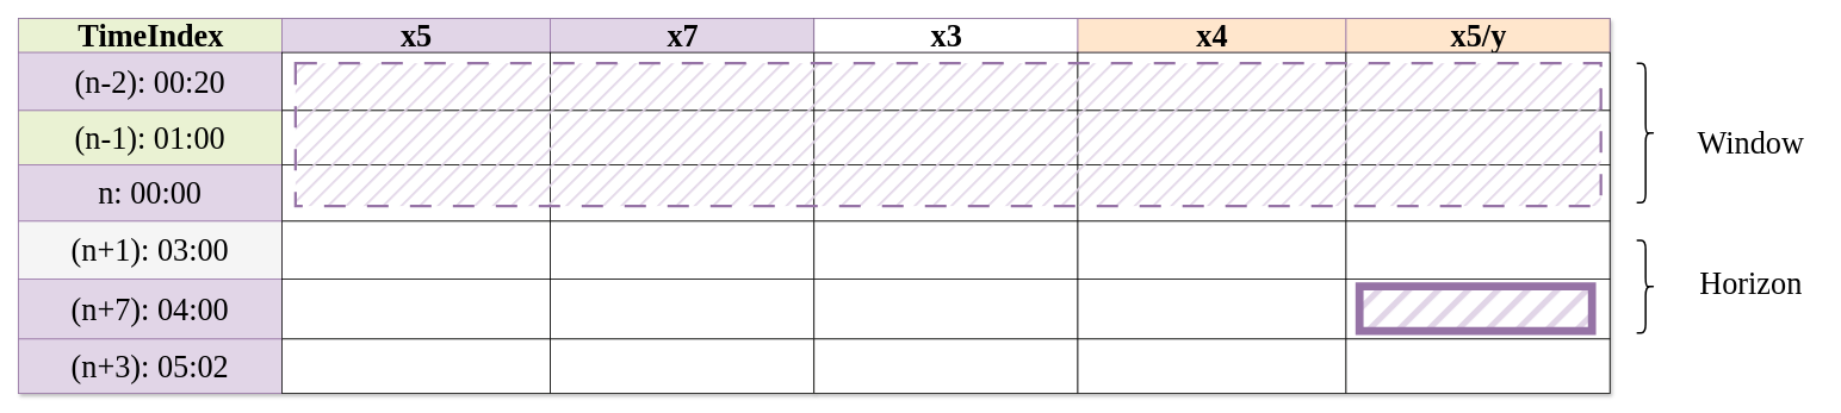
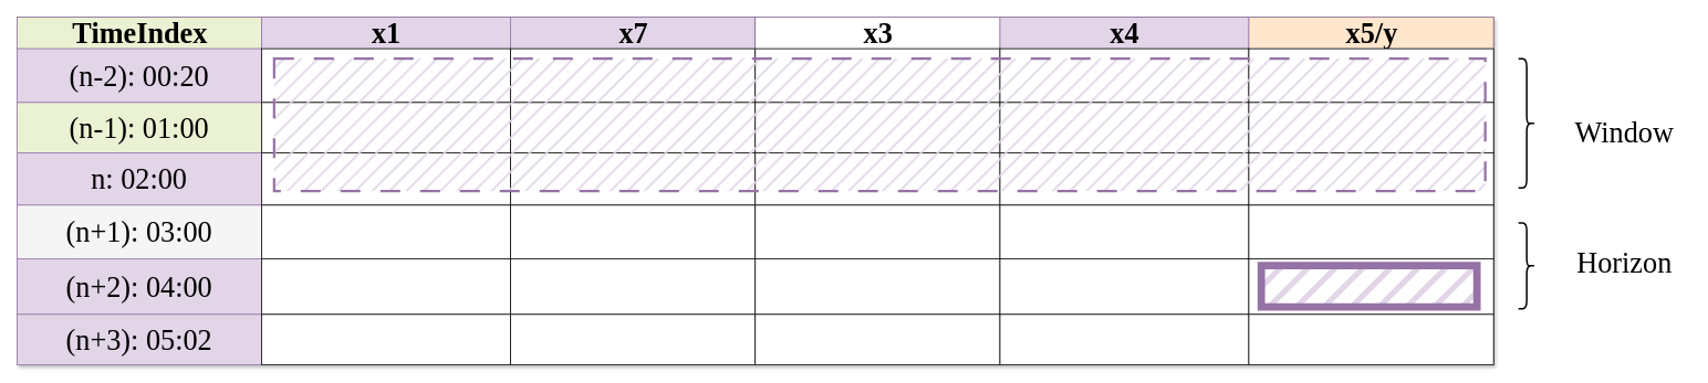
  <mxCell id="0" />
  <mxCell id="1" parent="0" />
  <mxCell id="2" value="Assets" style="childLayout=tableLayout;recursiveResize=0;shadow=1;fontFamily=Garamond;fontSize=35;movable=0;resizable=0;rotatable=0;deletable=0;editable=0;connectable=0;" vertex="1" parent="1"><mxGeometry x="20" y="20" width="890" height="420" as="geometry" /></mxCell>
  <mxCell id="3" style="shape=tableRow;horizontal=0;startSize=0;swimlaneHead=0;swimlaneBody=0;top=0;left=0;bottom=0;right=0;dropTarget=0;collapsible=0;recursiveResize=0;expand=0;fontStyle=0;strokeColor=#6c8ebf;fillColor=#dae8fc;fontFamily=Garamond;fontSize=35;movable=0;resizable=0;rotatable=0;deletable=0;editable=0;connectable=0;" vertex="1" parent="2"><mxGeometry width="890" height="38" as="geometry" /></mxCell>
  <mxCell id="4" value="TimeIndex" style="connectable=0;recursiveResize=0;strokeColor=#9673a6;fillColor=#eaf2d3;align=center;fontStyle=1;html=1;fontFamily=Garamond;fontSize=35;movable=0;resizable=0;rotatable=0;deletable=0;editable=0;" vertex="1" parent="3"><mxGeometry width="295" height="38" as="geometry"><mxRectangle width="295" height="38" as="alternateBounds" /></mxGeometry></mxCell>
- <mxCell id="5" value="x5" style="connectable=0;recursiveResize=0;strokeColor=#9673a6;fillColor=#e1d5e7;align=center;fontStyle=1;html=1;fontFamily=Garamond;fontSize=35;movable=0;resizable=0;rotatable=0;deletable=0;editable=0;" vertex="1" parent="3"><mxGeometry x="295" width="300" height="38" as="geometry"><mxRectangle width="300" height="38" as="alternateBounds" /></mxGeometry></mxCell>
+ <mxCell id="5" value="x1" style="connectable=0;recursiveResize=0;strokeColor=#9673a6;fillColor=#e1d5e7;align=center;fontStyle=1;html=1;fontFamily=Garamond;fontSize=35;movable=0;resizable=0;rotatable=0;deletable=0;editable=0;" vertex="1" parent="3"><mxGeometry x="295" width="300" height="38" as="geometry"><mxRectangle width="300" height="38" as="alternateBounds" /></mxGeometry></mxCell>
  <mxCell id="6" value="x7" style="connectable=0;recursiveResize=0;strokeColor=#9673a6;fillColor=#e1d5e7;align=center;fontStyle=1;html=1;fontFamily=Garamond;fontSize=35;movable=0;resizable=0;rotatable=0;deletable=0;editable=0;" vertex="1" parent="3"><mxGeometry x="595" width="295" height="38" as="geometry"><mxRectangle width="295" height="38" as="alternateBounds" /></mxGeometry></mxCell>
  <mxCell id="7" value="" style="shape=tableRow;horizontal=0;startSize=0;swimlaneHead=0;swimlaneBody=0;top=0;left=0;bottom=0;right=0;dropTarget=0;collapsible=0;recursiveResize=0;expand=0;fontStyle=0;strokeColor=inherit;fillColor=#ffffff;fontFamily=Garamond;fontSize=35;movable=0;resizable=0;rotatable=0;deletable=0;editable=0;connectable=0;" vertex="1" parent="2"><mxGeometry y="38" width="890" height="65" as="geometry" /></mxCell>
  <mxCell id="8" value="(n-2): 00:20" style="connectable=0;recursiveResize=0;strokeColor=#9673a6;fillColor=#e1d5e7;align=center;whiteSpace=wrap;html=1;fontFamily=Garamond;fontSize=35;movable=0;resizable=0;rotatable=0;deletable=0;editable=0;" vertex="1" parent="7"><mxGeometry width="295" height="65" as="geometry"><mxRectangle width="295" height="65" as="alternateBounds" /></mxGeometry></mxCell>
  <mxCell id="9" value="" style="connectable=0;recursiveResize=0;strokeColor=inherit;fillColor=inherit;align=center;whiteSpace=wrap;html=1;fontFamily=Garamond;fontSize=35;movable=0;resizable=0;rotatable=0;deletable=0;editable=0;" vertex="1" parent="7"><mxGeometry x="295" width="300" height="65" as="geometry"><mxRectangle width="300" height="65" as="alternateBounds" /></mxGeometry></mxCell>
  <mxCell id="10" value="" style="connectable=0;recursiveResize=0;align=center;whiteSpace=wrap;html=1;fontFamily=Garamond;fontSize=35;movable=0;resizable=0;rotatable=0;deletable=0;editable=0;" vertex="1" parent="7"><mxGeometry x="595" width="295" height="65" as="geometry"><mxRectangle width="295" height="65" as="alternateBounds" /></mxGeometry></mxCell>
  <mxCell id="11" value="" style="shape=tableRow;horizontal=0;startSize=0;swimlaneHead=0;swimlaneBody=0;top=0;left=0;bottom=0;right=0;dropTarget=0;collapsible=0;recursiveResize=0;expand=0;fontStyle=1;strokeColor=inherit;fillColor=#EAF2D3;fontFamily=Garamond;fontSize=35;movable=0;resizable=0;rotatable=0;deletable=0;editable=0;connectable=0;" vertex="1" parent="2"><mxGeometry y="103" width="890" height="61" as="geometry" /></mxCell>
  <mxCell id="12" value="(n-1): 01:00" style="connectable=0;recursiveResize=0;whiteSpace=wrap;html=1;fillColor=#eaf2d3;strokeColor=#9673a6;fontFamily=Garamond;fontSize=35;movable=0;resizable=0;rotatable=0;deletable=0;editable=0;" vertex="1" parent="11"><mxGeometry width="295" height="61" as="geometry"><mxRectangle width="295" height="61" as="alternateBounds" /></mxGeometry></mxCell>
  <mxCell id="13" value="" style="connectable=0;recursiveResize=0;whiteSpace=wrap;html=1;fontFamily=Garamond;fontSize=35;movable=0;resizable=0;rotatable=0;deletable=0;editable=0;" vertex="1" parent="11"><mxGeometry x="295" width="300" height="61" as="geometry"><mxRectangle width="300" height="61" as="alternateBounds" /></mxGeometry></mxCell>
  <mxCell id="14" value="" style="connectable=0;recursiveResize=0;whiteSpace=wrap;html=1;fontFamily=Garamond;fontSize=35;movable=0;resizable=0;rotatable=0;deletable=0;editable=0;" vertex="1" parent="11"><mxGeometry x="595" width="295" height="61" as="geometry"><mxRectangle width="295" height="61" as="alternateBounds" /></mxGeometry></mxCell>
  <mxCell id="15" value="" style="shape=tableRow;horizontal=0;startSize=0;swimlaneHead=0;swimlaneBody=0;top=0;left=0;bottom=0;right=0;dropTarget=0;collapsible=0;recursiveResize=0;expand=0;fontStyle=1;strokeColor=inherit;fillColor=#EAF2D3;fontFamily=Garamond;fontSize=35;movable=0;resizable=0;rotatable=0;deletable=0;editable=0;connectable=0;" vertex="1" parent="2"><mxGeometry y="164" width="890" height="63" as="geometry" /></mxCell>
- <mxCell id="16" value="n: 00:00" style="connectable=0;recursiveResize=0;whiteSpace=wrap;html=1;fillColor=#e1d5e7;strokeColor=#9673a6;fontFamily=Garamond;fontSize=35;movable=0;resizable=0;rotatable=0;deletable=0;editable=0;" vertex="1" parent="15"><mxGeometry width="295" height="63" as="geometry"><mxRectangle width="295" height="63" as="alternateBounds" /></mxGeometry></mxCell>
+ <mxCell id="16" value="n: 02:00" style="connectable=0;recursiveResize=0;whiteSpace=wrap;html=1;fillColor=#e1d5e7;strokeColor=#9673a6;fontFamily=Garamond;fontSize=35;movable=0;resizable=0;rotatable=0;deletable=0;editable=0;" vertex="1" parent="15"><mxGeometry width="295" height="63" as="geometry"><mxRectangle width="295" height="63" as="alternateBounds" /></mxGeometry></mxCell>
  <mxCell id="17" value="" style="connectable=0;recursiveResize=0;whiteSpace=wrap;html=1;fontFamily=Garamond;fontSize=35;movable=0;resizable=0;rotatable=0;deletable=0;editable=0;" vertex="1" parent="15"><mxGeometry x="295" width="300" height="63" as="geometry"><mxRectangle width="300" height="63" as="alternateBounds" /></mxGeometry></mxCell>
  <mxCell id="18" value="" style="connectable=0;recursiveResize=0;whiteSpace=wrap;html=1;fontFamily=Garamond;fontSize=35;movable=0;resizable=0;rotatable=0;deletable=0;editable=0;" vertex="1" parent="15"><mxGeometry x="595" width="295" height="63" as="geometry"><mxRectangle width="295" height="63" as="alternateBounds" /></mxGeometry></mxCell>
  <mxCell id="19" value="" style="shape=tableRow;horizontal=0;startSize=0;swimlaneHead=0;swimlaneBody=0;top=0;left=0;bottom=0;right=0;dropTarget=0;collapsible=0;recursiveResize=0;expand=0;fontStyle=0;strokeColor=inherit;fillColor=#ffffff;fontFamily=Garamond;fontSize=35;movable=0;resizable=0;rotatable=0;deletable=0;editable=0;connectable=0;" vertex="1" parent="2"><mxGeometry y="227" width="890" height="65" as="geometry" /></mxCell>
  <mxCell id="20" value="(n+1): 03:00" style="connectable=0;recursiveResize=0;strokeColor=#9673a6;fillColor=#f5f5f5;fontStyle=0;align=center;whiteSpace=wrap;html=1;fontFamily=Garamond;fontSize=35;movable=0;resizable=0;rotatable=0;deletable=0;editable=0;" vertex="1" parent="19"><mxGeometry width="295" height="65" as="geometry"><mxRectangle width="295" height="65" as="alternateBounds" /></mxGeometry></mxCell>
  <mxCell id="21" value="" style="connectable=0;recursiveResize=0;strokeColor=inherit;fillColor=inherit;fontStyle=0;align=center;whiteSpace=wrap;html=1;fontFamily=Garamond;fontSize=35;movable=0;resizable=0;rotatable=0;deletable=0;editable=0;" vertex="1" parent="19"><mxGeometry x="295" width="300" height="65" as="geometry"><mxRectangle width="300" height="65" as="alternateBounds" /></mxGeometry></mxCell>
  <mxCell id="22" value="" style="connectable=0;recursiveResize=0;strokeColor=inherit;fillColor=inherit;fontStyle=0;align=center;whiteSpace=wrap;html=1;fontFamily=Garamond;fontSize=35;movable=0;resizable=0;rotatable=0;deletable=0;editable=0;" vertex="1" parent="19"><mxGeometry x="595" width="295" height="65" as="geometry"><mxRectangle width="295" height="65" as="alternateBounds" /></mxGeometry></mxCell>
  <mxCell id="23" value="" style="shape=tableRow;horizontal=0;startSize=0;swimlaneHead=0;swimlaneBody=0;top=0;left=0;bottom=0;right=0;dropTarget=0;collapsible=0;recursiveResize=0;expand=0;fontStyle=0;strokeColor=inherit;fillColor=#ffffff;fontFamily=Garamond;fontSize=35;movable=0;resizable=0;rotatable=0;deletable=0;editable=0;connectable=0;" vertex="1" parent="2"><mxGeometry y="292" width="890" height="67" as="geometry" /></mxCell>
- <mxCell id="24" value="(n+7): 04:00" style="connectable=0;recursiveResize=0;strokeColor=#9673a6;fillColor=#e1d5e7;fontStyle=0;align=center;whiteSpace=wrap;html=1;fontFamily=Garamond;fontSize=35;movable=0;resizable=0;rotatable=0;deletable=0;editable=0;" vertex="1" parent="23"><mxGeometry width="295" height="67" as="geometry"><mxRectangle width="295" height="67" as="alternateBounds" /></mxGeometry></mxCell>
+ <mxCell id="24" value="(n+2): 04:00" style="connectable=0;recursiveResize=0;strokeColor=#9673a6;fillColor=#e1d5e7;fontStyle=0;align=center;whiteSpace=wrap;html=1;fontFamily=Garamond;fontSize=35;movable=0;resizable=0;rotatable=0;deletable=0;editable=0;" vertex="1" parent="23"><mxGeometry width="295" height="67" as="geometry"><mxRectangle width="295" height="67" as="alternateBounds" /></mxGeometry></mxCell>
  <mxCell id="25" value="" style="connectable=0;recursiveResize=0;strokeColor=inherit;fillColor=inherit;fontStyle=0;align=center;whiteSpace=wrap;html=1;fontFamily=Garamond;fontSize=35;movable=0;resizable=0;rotatable=0;deletable=0;editable=0;" vertex="1" parent="23"><mxGeometry x="295" width="300" height="67" as="geometry"><mxRectangle width="300" height="67" as="alternateBounds" /></mxGeometry></mxCell>
  <mxCell id="26" value="" style="connectable=0;recursiveResize=0;strokeColor=inherit;fillColor=inherit;fontStyle=0;align=center;whiteSpace=wrap;html=1;fontFamily=Garamond;fontSize=35;movable=0;resizable=0;rotatable=0;deletable=0;editable=0;" vertex="1" parent="23"><mxGeometry x="595" width="295" height="67" as="geometry"><mxRectangle width="295" height="67" as="alternateBounds" /></mxGeometry></mxCell>
  <mxCell id="27" value="" style="shape=tableRow;horizontal=0;startSize=0;swimlaneHead=0;swimlaneBody=0;top=0;left=0;bottom=0;right=0;dropTarget=0;collapsible=0;recursiveResize=0;expand=0;fontStyle=1;strokeColor=inherit;fillColor=#EAF2D3;fontFamily=Garamond;fontSize=35;movable=0;resizable=0;rotatable=0;deletable=0;editable=0;connectable=0;" vertex="1" parent="2"><mxGeometry y="359" width="890" height="61" as="geometry" /></mxCell>
  <mxCell id="28" value="(n+3): 05:02" style="connectable=0;recursiveResize=0;whiteSpace=wrap;html=1;fillColor=#e1d5e7;strokeColor=#9673a6;fontFamily=Garamond;fontSize=35;movable=0;resizable=0;rotatable=0;deletable=0;editable=0;" vertex="1" parent="27"><mxGeometry width="295" height="61" as="geometry"><mxRectangle width="295" height="61" as="alternateBounds" /></mxGeometry></mxCell>
  <mxCell id="29" value="" style="connectable=0;recursiveResize=0;whiteSpace=wrap;html=1;fontFamily=Garamond;fontSize=35;movable=0;resizable=0;rotatable=0;deletable=0;editable=0;" vertex="1" parent="27"><mxGeometry x="295" width="300" height="61" as="geometry"><mxRectangle width="300" height="61" as="alternateBounds" /></mxGeometry></mxCell>
  <mxCell id="30" value="" style="connectable=0;recursiveResize=0;whiteSpace=wrap;html=1;fontFamily=Garamond;fontSize=35;movable=0;resizable=0;rotatable=0;deletable=0;editable=0;" vertex="1" parent="27"><mxGeometry x="595" width="295" height="61" as="geometry"><mxRectangle width="295" height="61" as="alternateBounds" /></mxGeometry></mxCell>
  <mxCell id="31" value="Horizon" style="text;align=center;verticalAlign=middle;rounded=0;fontFamily=Garamond;html=1;whiteSpace=wrap;fontSize=35;rotation=0;strokeWidth=2;movable=0;resizable=0;rotatable=0;deletable=0;editable=0;connectable=0;" vertex="1" parent="1"><mxGeometry x="1880" y="268.56" width="156.07" height="97.12" as="geometry" /></mxCell>
  <mxCell id="32" value="Assets" style="childLayout=tableLayout;recursiveResize=0;shadow=1;fontFamily=Garamond;fontSize=35;movable=0;resizable=0;rotatable=0;deletable=0;editable=0;connectable=0;" vertex="1" parent="1"><mxGeometry x="910" y="20" width="890" height="420" as="geometry" /></mxCell>
  <mxCell id="33" style="shape=tableRow;horizontal=0;startSize=0;swimlaneHead=0;swimlaneBody=0;top=0;left=0;bottom=0;right=0;dropTarget=0;collapsible=0;recursiveResize=0;expand=0;fontStyle=0;strokeColor=#6c8ebf;fillColor=#dae8fc;fontFamily=Garamond;fontSize=35;movable=0;resizable=0;rotatable=0;deletable=0;editable=0;connectable=0;" vertex="1" parent="32"><mxGeometry width="890" height="38" as="geometry" /></mxCell>
  <mxCell id="34" value="x3" style="connectable=0;recursiveResize=0;strokeColor=#9673a6;fillColor=#ffffff;align=center;fontStyle=1;html=1;fontFamily=Garamond;fontSize=35;movable=0;resizable=0;rotatable=0;deletable=0;editable=0;" vertex="1" parent="33"><mxGeometry width="295" height="38" as="geometry"><mxRectangle width="295" height="38" as="alternateBounds" /></mxGeometry></mxCell>
- <mxCell id="35" value="x4" style="connectable=0;recursiveResize=0;strokeColor=#9673a6;fillColor=#ffe6cc;align=center;fontStyle=1;html=1;fontFamily=Garamond;fontSize=35;movable=0;resizable=0;rotatable=0;deletable=0;editable=0;" vertex="1" parent="33"><mxGeometry x="295" width="300" height="38" as="geometry"><mxRectangle width="300" height="38" as="alternateBounds" /></mxGeometry></mxCell>
+ <mxCell id="35" value="x4" style="connectable=0;recursiveResize=0;strokeColor=#9673a6;fillColor=#e1d5e7;align=center;fontStyle=1;html=1;fontFamily=Garamond;fontSize=35;movable=0;resizable=0;rotatable=0;deletable=0;editable=0;" vertex="1" parent="33"><mxGeometry x="295" width="300" height="38" as="geometry"><mxRectangle width="300" height="38" as="alternateBounds" /></mxGeometry></mxCell>
  <mxCell id="36" value="x5/y" style="connectable=0;recursiveResize=0;strokeColor=#9673a6;fillColor=#ffe6cc;align=center;fontStyle=1;html=1;fontFamily=Garamond;fontSize=35;movable=0;resizable=0;rotatable=0;deletable=0;editable=0;" vertex="1" parent="33"><mxGeometry x="595" width="295" height="38" as="geometry"><mxRectangle width="295" height="38" as="alternateBounds" /></mxGeometry></mxCell>
  <mxCell id="37" value="" style="shape=tableRow;horizontal=0;startSize=0;swimlaneHead=0;swimlaneBody=0;top=0;left=0;bottom=0;right=0;dropTarget=0;collapsible=0;recursiveResize=0;expand=0;fontStyle=0;strokeColor=inherit;fillColor=#ffffff;fontFamily=Garamond;fontSize=35;movable=0;resizable=0;rotatable=0;deletable=0;editable=0;connectable=0;" vertex="1" parent="32"><mxGeometry y="38" width="890" height="65" as="geometry" /></mxCell>
  <mxCell id="38" value="" style="connectable=0;recursiveResize=0;align=center;whiteSpace=wrap;html=1;fontFamily=Garamond;fontSize=35;movable=0;resizable=0;rotatable=0;deletable=0;editable=0;" vertex="1" parent="37"><mxGeometry width="295" height="65" as="geometry"><mxRectangle width="295" height="65" as="alternateBounds" /></mxGeometry></mxCell>
  <mxCell id="39" value="" style="connectable=0;recursiveResize=0;strokeColor=inherit;fillColor=inherit;align=center;whiteSpace=wrap;html=1;fontFamily=Garamond;fontSize=35;movable=0;resizable=0;rotatable=0;deletable=0;editable=0;" vertex="1" parent="37"><mxGeometry x="295" width="300" height="65" as="geometry"><mxRectangle width="300" height="65" as="alternateBounds" /></mxGeometry></mxCell>
  <mxCell id="40" value="" style="connectable=0;recursiveResize=0;align=center;whiteSpace=wrap;html=1;fontFamily=Garamond;fontSize=35;movable=0;resizable=0;rotatable=0;deletable=0;editable=0;" vertex="1" parent="37"><mxGeometry x="595" width="295" height="65" as="geometry"><mxRectangle width="295" height="65" as="alternateBounds" /></mxGeometry></mxCell>
  <mxCell id="41" value="" style="shape=tableRow;horizontal=0;startSize=0;swimlaneHead=0;swimlaneBody=0;top=0;left=0;bottom=0;right=0;dropTarget=0;collapsible=0;recursiveResize=0;expand=0;fontStyle=1;strokeColor=inherit;fillColor=#EAF2D3;fontFamily=Garamond;fontSize=35;movable=0;resizable=0;rotatable=0;deletable=0;editable=0;connectable=0;" vertex="1" parent="32"><mxGeometry y="103" width="890" height="61" as="geometry" /></mxCell>
  <mxCell id="42" value="" style="connectable=0;recursiveResize=0;whiteSpace=wrap;html=1;fontFamily=Garamond;fontSize=35;movable=0;resizable=0;rotatable=0;deletable=0;editable=0;" vertex="1" parent="41"><mxGeometry width="295" height="61" as="geometry"><mxRectangle width="295" height="61" as="alternateBounds" /></mxGeometry></mxCell>
  <mxCell id="43" value="" style="connectable=0;recursiveResize=0;whiteSpace=wrap;html=1;fontFamily=Garamond;fontSize=35;movable=0;resizable=0;rotatable=0;deletable=0;editable=0;" vertex="1" parent="41"><mxGeometry x="295" width="300" height="61" as="geometry"><mxRectangle width="300" height="61" as="alternateBounds" /></mxGeometry></mxCell>
  <mxCell id="44" value="" style="connectable=0;recursiveResize=0;whiteSpace=wrap;html=1;fontFamily=Garamond;fontSize=35;movable=0;resizable=0;rotatable=0;deletable=0;editable=0;" vertex="1" parent="41"><mxGeometry x="595" width="295" height="61" as="geometry"><mxRectangle width="295" height="61" as="alternateBounds" /></mxGeometry></mxCell>
  <mxCell id="45" value="" style="shape=tableRow;horizontal=0;startSize=0;swimlaneHead=0;swimlaneBody=0;top=0;left=0;bottom=0;right=0;dropTarget=0;collapsible=0;recursiveResize=0;expand=0;fontStyle=1;strokeColor=inherit;fillColor=#EAF2D3;fontFamily=Garamond;fontSize=35;movable=0;resizable=0;rotatable=0;deletable=0;editable=0;connectable=0;" vertex="1" parent="32"><mxGeometry y="164" width="890" height="63" as="geometry" /></mxCell>
  <mxCell id="46" value="" style="connectable=0;recursiveResize=0;whiteSpace=wrap;html=1;fontFamily=Garamond;fontSize=35;movable=0;resizable=0;rotatable=0;deletable=0;editable=0;" vertex="1" parent="45"><mxGeometry width="295" height="63" as="geometry"><mxRectangle width="295" height="63" as="alternateBounds" /></mxGeometry></mxCell>
  <mxCell id="47" value="" style="connectable=0;recursiveResize=0;whiteSpace=wrap;html=1;fontFamily=Garamond;fontSize=35;movable=0;resizable=0;rotatable=0;deletable=0;editable=0;" vertex="1" parent="45"><mxGeometry x="295" width="300" height="63" as="geometry"><mxRectangle width="300" height="63" as="alternateBounds" /></mxGeometry></mxCell>
  <mxCell id="48" value="" style="connectable=0;recursiveResize=0;whiteSpace=wrap;html=1;fontFamily=Garamond;fontSize=35;movable=0;resizable=0;rotatable=0;deletable=0;editable=0;" vertex="1" parent="45"><mxGeometry x="595" width="295" height="63" as="geometry"><mxRectangle width="295" height="63" as="alternateBounds" /></mxGeometry></mxCell>
  <mxCell id="49" value="" style="shape=tableRow;horizontal=0;startSize=0;swimlaneHead=0;swimlaneBody=0;top=0;left=0;bottom=0;right=0;dropTarget=0;collapsible=0;recursiveResize=0;expand=0;fontStyle=0;strokeColor=inherit;fillColor=#ffffff;fontFamily=Garamond;fontSize=35;movable=0;resizable=0;rotatable=0;deletable=0;editable=0;connectable=0;" vertex="1" parent="32"><mxGeometry y="227" width="890" height="65" as="geometry" /></mxCell>
  <mxCell id="50" value="" style="connectable=0;recursiveResize=0;fontStyle=0;align=center;whiteSpace=wrap;html=1;fontFamily=Garamond;fontSize=35;movable=0;resizable=0;rotatable=0;deletable=0;editable=0;" vertex="1" parent="49"><mxGeometry width="295" height="65" as="geometry"><mxRectangle width="295" height="65" as="alternateBounds" /></mxGeometry></mxCell>
  <mxCell id="51" value="" style="connectable=0;recursiveResize=0;strokeColor=inherit;fillColor=inherit;fontStyle=0;align=center;whiteSpace=wrap;html=1;fontFamily=Garamond;fontSize=35;movable=0;resizable=0;rotatable=0;deletable=0;editable=0;" vertex="1" parent="49"><mxGeometry x="295" width="300" height="65" as="geometry"><mxRectangle width="300" height="65" as="alternateBounds" /></mxGeometry></mxCell>
  <mxCell id="52" value="" style="connectable=0;recursiveResize=0;strokeColor=inherit;fillColor=inherit;fontStyle=0;align=center;whiteSpace=wrap;html=1;fontFamily=Garamond;fontSize=35;movable=0;resizable=0;rotatable=0;deletable=0;editable=0;" vertex="1" parent="49"><mxGeometry x="595" width="295" height="65" as="geometry"><mxRectangle width="295" height="65" as="alternateBounds" /></mxGeometry></mxCell>
  <mxCell id="53" value="" style="shape=tableRow;horizontal=0;startSize=0;swimlaneHead=0;swimlaneBody=0;top=0;left=0;bottom=0;right=0;dropTarget=0;collapsible=0;recursiveResize=0;expand=0;fontStyle=0;strokeColor=inherit;fillColor=#ffffff;fontFamily=Garamond;fontSize=35;movable=0;resizable=0;rotatable=0;deletable=0;editable=0;connectable=0;" vertex="1" parent="32"><mxGeometry y="292" width="890" height="67" as="geometry" /></mxCell>
  <mxCell id="54" value="" style="connectable=0;recursiveResize=0;fontStyle=0;align=center;whiteSpace=wrap;html=1;fontFamily=Garamond;fontSize=35;movable=0;resizable=0;rotatable=0;deletable=0;editable=0;" vertex="1" parent="53"><mxGeometry width="295" height="67" as="geometry"><mxRectangle width="295" height="67" as="alternateBounds" /></mxGeometry></mxCell>
  <mxCell id="55" value="" style="connectable=0;recursiveResize=0;strokeColor=inherit;fillColor=inherit;fontStyle=0;align=center;whiteSpace=wrap;html=1;fontFamily=Garamond;fontSize=35;movable=0;resizable=0;rotatable=0;deletable=0;editable=0;" vertex="1" parent="53"><mxGeometry x="295" width="300" height="67" as="geometry"><mxRectangle width="300" height="67" as="alternateBounds" /></mxGeometry></mxCell>
  <mxCell id="56" value="" style="connectable=0;recursiveResize=0;strokeColor=inherit;fillColor=inherit;fontStyle=0;align=center;whiteSpace=wrap;html=1;fontFamily=Garamond;fontSize=35;movable=0;resizable=0;rotatable=0;deletable=0;editable=0;" vertex="1" parent="53"><mxGeometry x="595" width="295" height="67" as="geometry"><mxRectangle width="295" height="67" as="alternateBounds" /></mxGeometry></mxCell>
  <mxCell id="57" value="" style="shape=tableRow;horizontal=0;startSize=0;swimlaneHead=0;swimlaneBody=0;top=0;left=0;bottom=0;right=0;dropTarget=0;collapsible=0;recursiveResize=0;expand=0;fontStyle=1;strokeColor=inherit;fillColor=#EAF2D3;fontFamily=Garamond;fontSize=35;movable=0;resizable=0;rotatable=0;deletable=0;editable=0;connectable=0;" vertex="1" parent="32"><mxGeometry y="359" width="890" height="61" as="geometry" /></mxCell>
  <mxCell id="58" value="" style="connectable=0;recursiveResize=0;whiteSpace=wrap;html=1;fontFamily=Garamond;fontSize=35;movable=0;resizable=0;rotatable=0;deletable=0;editable=0;" vertex="1" parent="57"><mxGeometry width="295" height="61" as="geometry"><mxRectangle width="295" height="61" as="alternateBounds" /></mxGeometry></mxCell>
  <mxCell id="59" value="" style="connectable=0;recursiveResize=0;whiteSpace=wrap;html=1;fontFamily=Garamond;fontSize=35;movable=0;resizable=0;rotatable=0;deletable=0;editable=0;" vertex="1" parent="57"><mxGeometry x="295" width="300" height="61" as="geometry"><mxRectangle width="300" height="61" as="alternateBounds" /></mxGeometry></mxCell>
  <mxCell id="60" value="" style="connectable=0;recursiveResize=0;whiteSpace=wrap;html=1;fontFamily=Garamond;fontSize=35;movable=0;resizable=0;rotatable=0;deletable=0;editable=0;" vertex="1" parent="57"><mxGeometry x="595" width="295" height="61" as="geometry"><mxRectangle width="295" height="61" as="alternateBounds" /></mxGeometry></mxCell>
  <mxCell id="61" value="" style="rounded=0;whiteSpace=wrap;html=1;fontFamily=Garamond;fillColor=#e1d5e7;strokeColor=#9673a6;dashed=1;dashPattern=8 8;fillStyle=hatch;fontSize=35;strokeWidth=3;perimeterSpacing=3;movable=0;resizable=0;rotatable=0;deletable=0;editable=0;connectable=0;" vertex="1" parent="1"><mxGeometry x="330" y="70" width="1460" height="160" as="geometry" /></mxCell>
  <mxCell id="62" value="" style="shape=curlyBracket;whiteSpace=wrap;html=1;rounded=1;fillColor=#FF0000;rotation=-180;fontFamily=Garamond;fontSize=35;strokeWidth=2;movable=0;resizable=0;rotatable=0;deletable=0;editable=0;connectable=0;" vertex="1" parent="1"><mxGeometry x="1830" y="70" width="20" height="156.25" as="geometry" /></mxCell>
  <mxCell id="63" value="Window" style="text;align=center;verticalAlign=middle;rounded=0;fontFamily=Garamond;html=1;whiteSpace=wrap;fontSize=35;rotation=0;strokeWidth=2;movable=0;resizable=0;rotatable=0;deletable=0;editable=0;connectable=0;" vertex="1" parent="1"><mxGeometry x="1880" y="110" width="156.07" height="97.12" as="geometry" /></mxCell>
  <mxCell id="64" value="" style="rounded=0;whiteSpace=wrap;html=1;fontFamily=Garamond;fillColor=#e1d5e7;strokeColor=#9673a6;fillStyle=hatch;fontSize=35;strokeWidth=9;perimeterSpacing=3;movable=0;resizable=0;rotatable=0;deletable=0;editable=0;connectable=0;" vertex="1" parent="1"><mxGeometry x="1520" y="320" width="260" height="50" as="geometry" /></mxCell>
  <mxCell id="65" value="" style="shape=curlyBracket;whiteSpace=wrap;html=1;rounded=1;fillColor=#FF0000;rotation=-180;fontFamily=Garamond;fontSize=35;strokeWidth=2;movable=0;resizable=0;rotatable=0;deletable=0;editable=0;connectable=0;" vertex="1" parent="1"><mxGeometry x="1830" y="268.56" width="20" height="103.56" as="geometry" /></mxCell>
